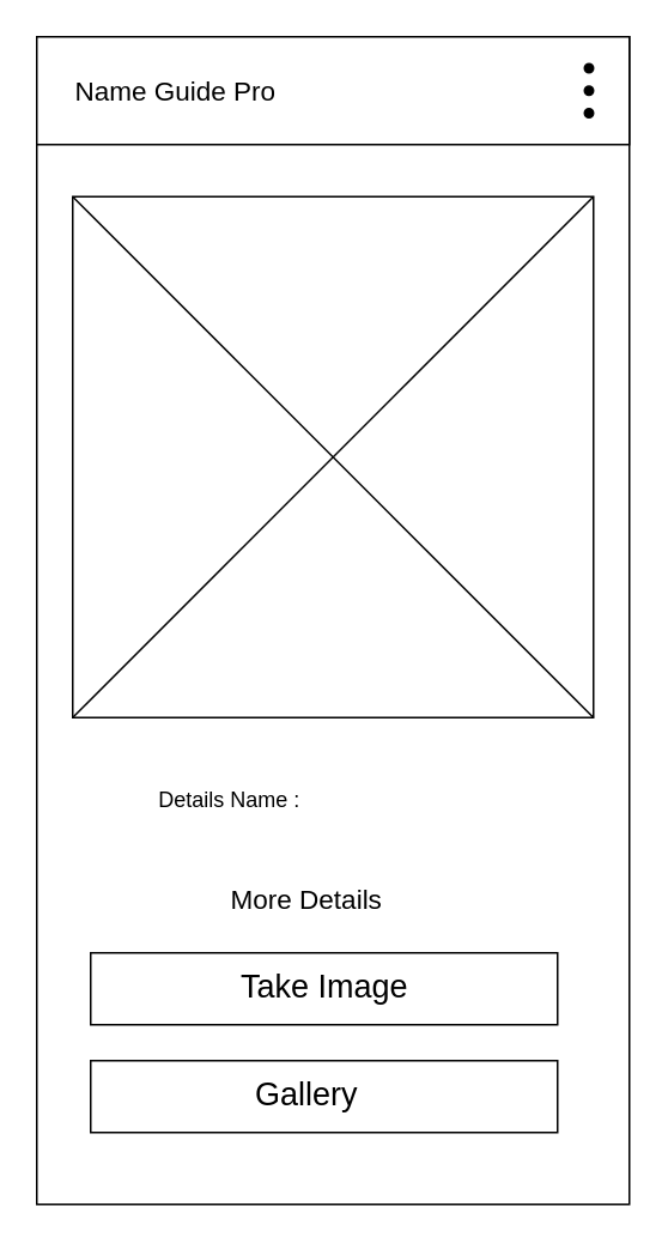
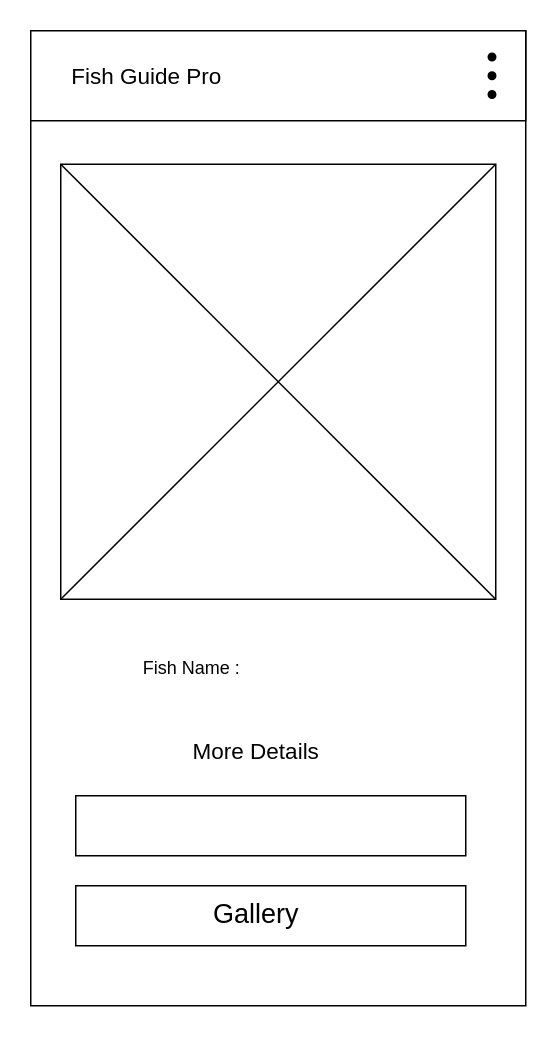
  <mxCell id="0" />
  <mxCell id="1" parent="0" />
  <mxCell id="2" value="" style="rounded=0;whiteSpace=wrap;html=1;" vertex="1" parent="1"><mxGeometry x="20" y="20" width="330" height="650" as="geometry" /></mxCell>
  <mxCell id="3" value="" style="rounded=0;whiteSpace=wrap;html=1;" vertex="1" parent="1"><mxGeometry x="40" y="109" width="290" height="290" as="geometry" /></mxCell>
  <mxCell id="4" value="" style="rounded=0;whiteSpace=wrap;html=1;" vertex="1" parent="1"><mxGeometry x="50" y="530" width="260" height="40" as="geometry" /></mxCell>
- <mxCell id="5" value="&lt;font style=&quot;font-size: 18px;&quot;&gt;Take Image&lt;br&gt;&lt;/font&gt;" style="text;html=1;strokeColor=none;fillColor=none;align=center;verticalAlign=middle;whiteSpace=wrap;rounded=0;" vertex="1" parent="1"><mxGeometry x="122.5" y="534" width="115" height="30" as="geometry" /></mxCell>
  <mxCell id="6" value="" style="endArrow=none;html=1;rounded=0;entryX=1;entryY=0;entryDx=0;entryDy=0;exitX=0;exitY=1;exitDx=0;exitDy=0;" edge="1" parent="1" source="3" target="3"><mxGeometry width="50" height="50" relative="1" as="geometry"><mxPoint x="180" y="370" as="sourcePoint" /><mxPoint x="230" y="320" as="targetPoint" /></mxGeometry></mxCell>
  <mxCell id="7" value="" style="endArrow=none;html=1;rounded=0;entryX=1;entryY=1;entryDx=0;entryDy=0;exitX=0;exitY=0;exitDx=0;exitDy=0;" edge="1" parent="1" source="3" target="3"><mxGeometry width="50" height="50" relative="1" as="geometry"><mxPoint x="70" y="320" as="sourcePoint" /><mxPoint x="330" y="60" as="targetPoint" /></mxGeometry></mxCell>
  <mxCell id="8" value="" style="rounded=0;whiteSpace=wrap;html=1;" vertex="1" parent="1"><mxGeometry x="50" y="590" width="260" height="40" as="geometry" /></mxCell>
  <mxCell id="9" value="&lt;font style=&quot;font-size: 18px;&quot;&gt;Gallery &lt;br&gt;&lt;/font&gt;" style="text;html=1;strokeColor=none;fillColor=none;align=center;verticalAlign=middle;whiteSpace=wrap;rounded=0;" vertex="1" parent="1"><mxGeometry x="112.5" y="594" width="115" height="30" as="geometry" /></mxCell>
  <mxCell id="10" value="&lt;font style=&quot;font-size: 15px;&quot;&gt;More Details &lt;br&gt;&lt;/font&gt;" style="text;html=1;strokeColor=none;fillColor=none;align=center;verticalAlign=middle;whiteSpace=wrap;rounded=0;" vertex="1" parent="1"><mxGeometry x="112.5" y="485" width="115" height="30" as="geometry" /></mxCell>
  <mxCell id="11" value="" style="rounded=0;whiteSpace=wrap;html=1;" vertex="1" parent="1"><mxGeometry x="20" y="20" width="330" height="60" as="geometry" /></mxCell>
- <mxCell id="12" value="&lt;font style=&quot;font-size: 15px;&quot;&gt;Name Guide Pro&lt;br&gt;&lt;/font&gt;" style="text;html=1;strokeColor=none;fillColor=none;align=center;verticalAlign=middle;whiteSpace=wrap;rounded=0;" vertex="1" parent="1"><mxGeometry x="40" y="35" width="115" height="30" as="geometry" /></mxCell>
+ <mxCell id="12" value="&lt;font style=&quot;font-size: 15px;&quot;&gt;Fish Guide Pro&lt;br&gt;&lt;/font&gt;" style="text;html=1;strokeColor=none;fillColor=none;align=center;verticalAlign=middle;whiteSpace=wrap;rounded=0;" vertex="1" parent="1"><mxGeometry x="40" y="35" width="115" height="30" as="geometry" /></mxCell>
  <mxCell id="13" value="" style="ellipse;whiteSpace=wrap;html=1;aspect=fixed;fillColor=#000000;" vertex="1" parent="1"><mxGeometry x="325" y="35" width="5" height="5" as="geometry" /></mxCell>
  <mxCell id="14" value="" style="ellipse;whiteSpace=wrap;html=1;aspect=fixed;fillColor=#000000;" vertex="1" parent="1"><mxGeometry x="325" y="47.5" width="5" height="5" as="geometry" /></mxCell>
  <mxCell id="15" value="" style="ellipse;whiteSpace=wrap;html=1;aspect=fixed;fillColor=#000000;" vertex="1" parent="1"><mxGeometry x="325" y="60" width="5" height="5" as="geometry" /></mxCell>
- <mxCell id="16" value="Details Name : " style="text;html=1;strokeColor=none;fillColor=none;align=center;verticalAlign=middle;whiteSpace=wrap;rounded=0;" vertex="1" parent="1"><mxGeometry x="70" y="430" width="115" height="30" as="geometry" /></mxCell>
+ <mxCell id="16" value="Fish Name : " style="text;html=1;strokeColor=none;fillColor=none;align=center;verticalAlign=middle;whiteSpace=wrap;rounded=0;" vertex="1" parent="1"><mxGeometry x="70" y="430" width="115" height="30" as="geometry" /></mxCell>
